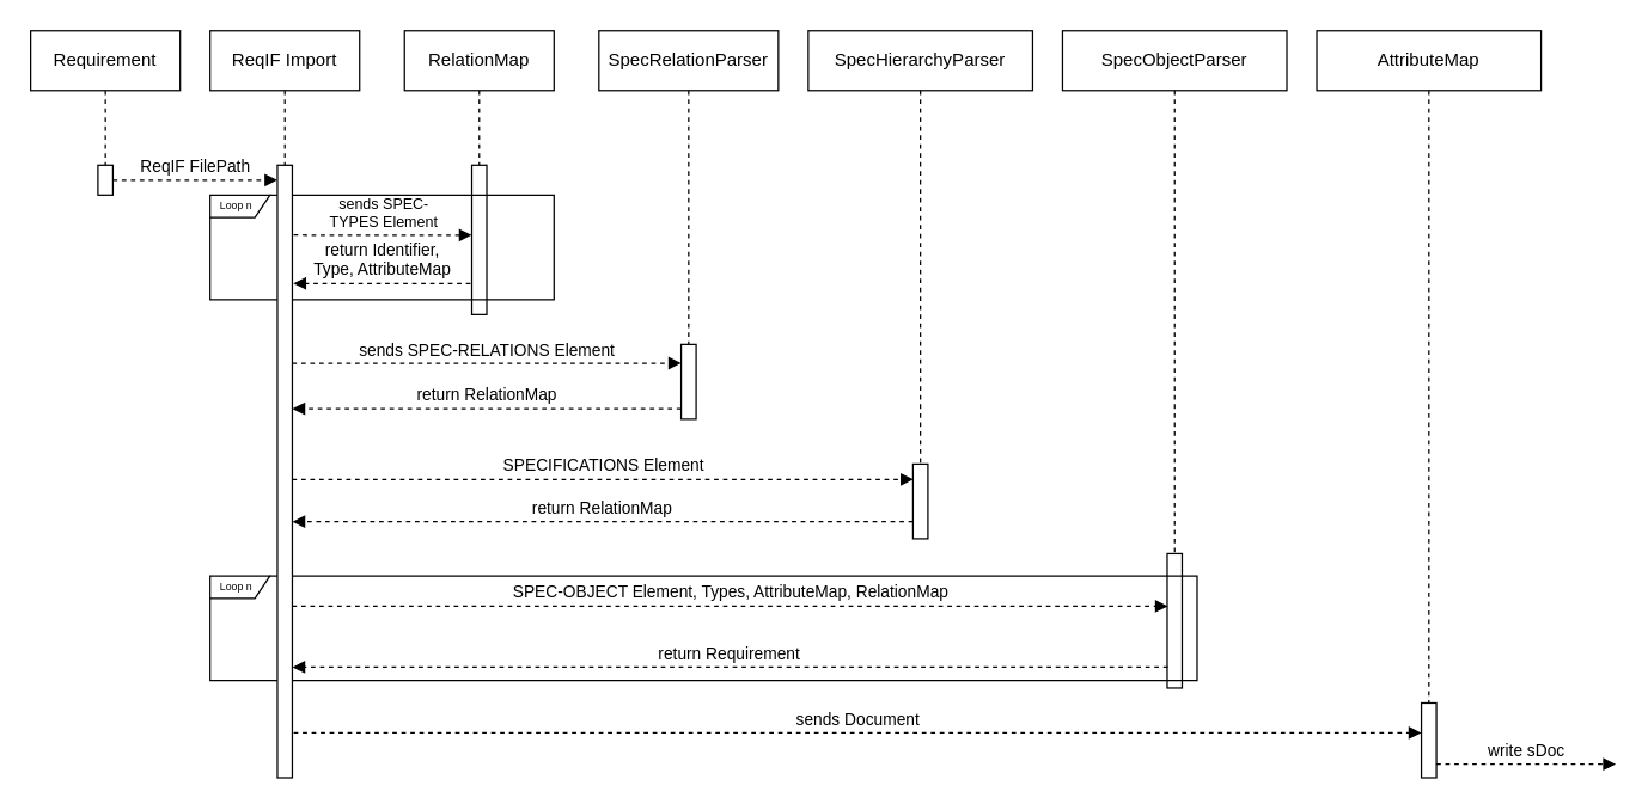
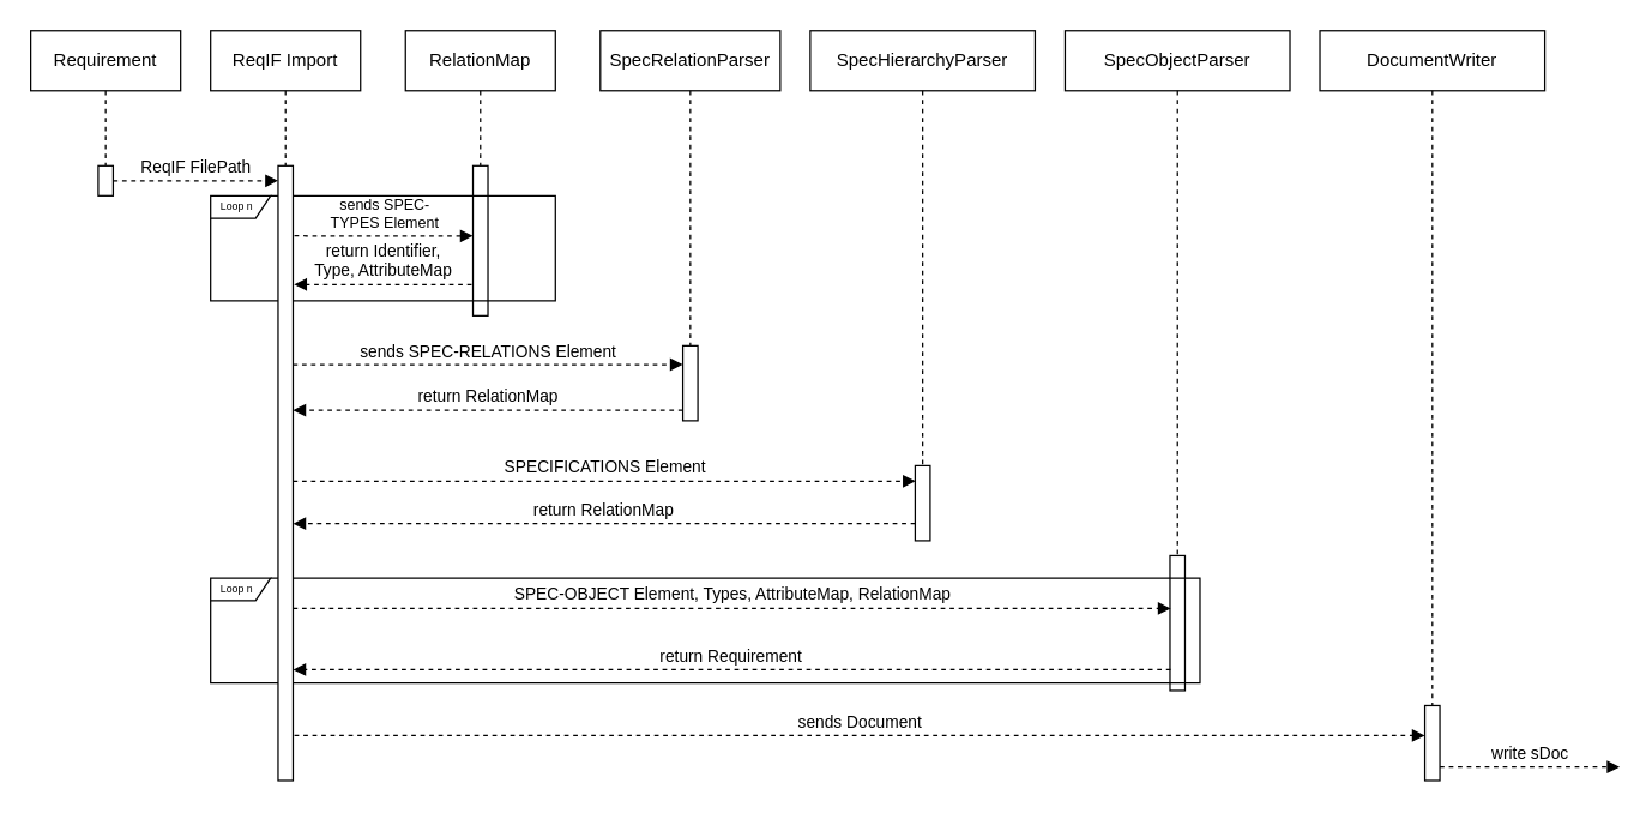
  <mxCell id="0" />
  <mxCell id="1" parent="0" />
  <mxCell id="2" value="&lt;div style=&quot;font-size: 7px&quot;&gt;&lt;font style=&quot;font-size: 7px&quot;&gt;Loop n&lt;/font&gt;&lt;/div&gt;" style="shape=umlFrame;whiteSpace=wrap;html=1;width=40;height=15;boundedLbl=1;verticalAlign=middle;align=left;spacingLeft=5;fillColor=none;" vertex="1" parent="1"><mxGeometry x="140" y="385" width="660" height="70" as="geometry" /></mxCell>
  <mxCell id="3" value="RelationMap" style="shape=umlLifeline;perimeter=lifelinePerimeter;whiteSpace=wrap;html=1;container=1;collapsible=0;recursiveResize=0;outlineConnect=0;" vertex="1" parent="1"><mxGeometry x="270" y="20" width="100" height="90" as="geometry" /></mxCell>
  <mxCell id="4" value="&lt;div style=&quot;font-size: 7px&quot;&gt;&lt;font style=&quot;font-size: 7px&quot;&gt;Loop n&lt;/font&gt;&lt;/div&gt;" style="shape=umlFrame;whiteSpace=wrap;html=1;width=40;height=15;boundedLbl=1;verticalAlign=middle;align=left;spacingLeft=5;fillColor=none;" vertex="1" parent="3"><mxGeometry x="-130" y="110" width="230" height="70" as="geometry" /></mxCell>
  <mxCell id="5" value="" style="html=1;points=[];perimeter=orthogonalPerimeter;fillColor=none;" vertex="1" parent="3"><mxGeometry x="45" y="90" width="10" height="100" as="geometry" /></mxCell>
  <mxCell id="6" value="SpecRelationParser" style="shape=umlLifeline;perimeter=lifelinePerimeter;whiteSpace=wrap;html=1;container=1;collapsible=0;recursiveResize=0;outlineConnect=0;" vertex="1" parent="1"><mxGeometry x="400" y="20" width="120" height="210" as="geometry" /></mxCell>
  <mxCell id="7" value="" style="html=1;points=[];perimeter=orthogonalPerimeter;fillColor=none;" vertex="1" parent="6"><mxGeometry x="55" y="210" width="10" height="50" as="geometry" /></mxCell>
  <mxCell id="8" value="SpecHierarchyParser" style="shape=umlLifeline;perimeter=lifelinePerimeter;whiteSpace=wrap;html=1;container=1;collapsible=0;recursiveResize=0;outlineConnect=0;" vertex="1" parent="1"><mxGeometry x="540" y="20" width="150" height="290" as="geometry" /></mxCell>
  <mxCell id="9" value="" style="html=1;points=[];perimeter=orthogonalPerimeter;fillColor=none;" vertex="1" parent="8"><mxGeometry x="70" y="290" width="10" height="50" as="geometry" /></mxCell>
  <mxCell id="10" value="&lt;div&gt;SpecObjectParser&lt;/div&gt;" style="shape=umlLifeline;perimeter=lifelinePerimeter;whiteSpace=wrap;html=1;container=1;collapsible=0;recursiveResize=0;outlineConnect=0;" vertex="1" parent="1"><mxGeometry x="710" y="20" width="150" height="350" as="geometry" /></mxCell>
  <mxCell id="11" value="" style="html=1;points=[];perimeter=orthogonalPerimeter;fillColor=none;" vertex="1" parent="10"><mxGeometry x="70" y="350" width="10" height="90" as="geometry" /></mxCell>
  <mxCell id="12" value="&lt;div&gt;Requirement&lt;/div&gt;" style="shape=umlLifeline;perimeter=lifelinePerimeter;whiteSpace=wrap;html=1;container=1;collapsible=0;recursiveResize=0;outlineConnect=0;" vertex="1" parent="1"><mxGeometry x="20" y="20" width="100" height="90" as="geometry" /></mxCell>
  <mxCell id="13" value="" style="html=1;points=[];perimeter=orthogonalPerimeter;fillColor=none;" vertex="1" parent="12"><mxGeometry x="45" y="90" width="10" height="20" as="geometry" /></mxCell>
  <mxCell id="14" value="&lt;div&gt;return Identifier,&lt;/div&gt;&lt;div&gt;Type, AttributeMap&lt;/div&gt;" style="html=1;verticalAlign=bottom;labelBackgroundColor=none;endArrow=block;endFill=1;rounded=0;dashed=1;strokeWidth=1;fillColor=none;exitX=-0.088;exitY=0.682;exitDx=0;exitDy=0;exitPerimeter=0;entryX=1.064;entryY=0.193;entryDx=0;entryDy=0;entryPerimeter=0;" edge="1" parent="1" target="28"><mxGeometry width="160" relative="1" as="geometry"><mxPoint x="314.12" y="189.2" as="sourcePoint" /><mxPoint x="200" y="189" as="targetPoint" /></mxGeometry></mxCell>
  <mxCell id="15" value="&lt;div style=&quot;font-size: 10px&quot;&gt;&lt;font style=&quot;font-size: 10px&quot;&gt;sends &lt;span style=&quot;color: rgb(0 , 0 , 0) ; font-weight: normal ; text-decoration: none ; font-family: &amp;#34;arial&amp;#34; ; font-style: normal&quot;&gt;SPEC-&lt;/span&gt;&lt;/font&gt;&lt;/div&gt;&lt;div style=&quot;font-size: 10px&quot;&gt;&lt;font style=&quot;font-size: 10px&quot;&gt;&lt;span style=&quot;color: rgb(0 , 0 , 0) ; font-weight: normal ; text-decoration: none ; font-family: &amp;#34;arial&amp;#34; ; font-style: normal&quot;&gt;TYPES Element&lt;/span&gt;&lt;/font&gt;&lt;/div&gt;" style="html=1;verticalAlign=bottom;labelBackgroundColor=none;endArrow=block;endFill=1;rounded=0;dashed=1;strokeWidth=1;fillColor=none;exitX=0.243;exitY=0.382;exitDx=0;exitDy=0;exitPerimeter=0;" edge="1" parent="1" source="4"><mxGeometry width="160" relative="1" as="geometry"><mxPoint x="200" y="157" as="sourcePoint" /><mxPoint x="315" y="156.76" as="targetPoint" /></mxGeometry></mxCell>
  <mxCell id="16" value="&lt;div&gt;&lt;font style=&quot;font-size: 11px&quot;&gt;sends &lt;span style=&quot;color: rgb(0 , 0 , 0) ; font-weight: normal ; text-decoration: none ; font-family: &amp;#34;arial&amp;#34; ; font-style: normal&quot;&gt;SPEC-RELATIONS Element&lt;/span&gt;&lt;/font&gt;&lt;/div&gt;" style="html=1;verticalAlign=bottom;labelBackgroundColor=none;endArrow=block;endFill=1;rounded=0;dashed=1;strokeWidth=1;fillColor=none;" edge="1" parent="1" source="28"><mxGeometry width="160" relative="1" as="geometry"><mxPoint x="210" y="243" as="sourcePoint" /><mxPoint x="455" y="242.52" as="targetPoint" /></mxGeometry></mxCell>
  <mxCell id="17" value="return RelationMap" style="html=1;verticalAlign=bottom;labelBackgroundColor=none;endArrow=block;endFill=1;rounded=0;dashed=1;strokeWidth=1;fillColor=none;" edge="1" parent="1" target="28"><mxGeometry width="160" relative="1" as="geometry"><mxPoint x="455" y="273" as="sourcePoint" /><mxPoint x="210" y="273" as="targetPoint" /></mxGeometry></mxCell>
  <mxCell id="18" value="&lt;font style=&quot;font-size: 11px&quot;&gt;&lt;span style=&quot;color: rgb(0 , 0 , 0) ; font-weight: normal ; text-decoration: none ; font-family: &amp;#34;arial&amp;#34; ; font-style: normal&quot;&gt;SPECIFICATIONS Element&lt;/span&gt;&lt;/font&gt;" style="html=1;verticalAlign=bottom;labelBackgroundColor=none;endArrow=block;endFill=1;rounded=0;dashed=1;strokeWidth=1;fillColor=none;entryX=0.033;entryY=0.206;entryDx=0;entryDy=0;entryPerimeter=0;" edge="1" parent="1" source="28" target="9"><mxGeometry width="160" relative="1" as="geometry"><mxPoint x="181.94" y="320" as="sourcePoint" /><mxPoint x="520" y="320" as="targetPoint" /></mxGeometry></mxCell>
  <mxCell id="19" value="return RelationMap" style="html=1;verticalAlign=bottom;labelBackgroundColor=none;endArrow=block;endFill=1;rounded=0;dashed=1;strokeWidth=1;fillColor=none;exitX=0;exitY=0.773;exitDx=0;exitDy=0;exitPerimeter=0;" edge="1" parent="1" source="9" target="28"><mxGeometry width="160" relative="1" as="geometry"><mxPoint x="460" y="350.48" as="sourcePoint" /><mxPoint x="180" y="350.48" as="targetPoint" /></mxGeometry></mxCell>
  <mxCell id="20" value="&lt;div&gt;ReqIF FilePath&lt;/div&gt;" style="html=1;verticalAlign=bottom;labelBackgroundColor=none;endArrow=block;endFill=1;rounded=0;dashed=1;strokeWidth=1;fillColor=none;" edge="1" parent="1" source="13" target="28"><mxGeometry width="160" relative="1" as="geometry"><mxPoint x="30" y="120" as="sourcePoint" /><mxPoint x="165" y="120" as="targetPoint" /></mxGeometry></mxCell>
  <mxCell id="21" value="&lt;font style=&quot;font-size: 11px&quot;&gt;&lt;span style=&quot;color: rgb(0 , 0 , 0) ; font-weight: normal ; text-decoration: none ; font-family: &amp;#34;arial&amp;#34; ; font-style: normal&quot;&gt;SPEC-OBJECT Element, Types, AttributeMap, RelationMap&lt;/span&gt;&lt;/font&gt;" style="html=1;verticalAlign=bottom;labelBackgroundColor=none;endArrow=block;endFill=1;rounded=0;dashed=1;strokeWidth=1;fillColor=none;entryX=0.05;entryY=0.235;entryDx=0;entryDy=0;entryPerimeter=0;" edge="1" parent="1"><mxGeometry width="160" relative="1" as="geometry"><mxPoint x="195" y="405.16" as="sourcePoint" /><mxPoint x="780.5" y="405.2" as="targetPoint" /></mxGeometry></mxCell>
  <mxCell id="22" value="&lt;div&gt;return Requirement&lt;/div&gt;" style="html=1;verticalAlign=bottom;labelBackgroundColor=none;endArrow=block;endFill=1;rounded=0;dashed=1;strokeWidth=1;fillColor=none;exitX=0.043;exitY=0.575;exitDx=0;exitDy=0;exitPerimeter=0;" edge="1" parent="1"><mxGeometry width="160" relative="1" as="geometry"><mxPoint x="780.43" y="446" as="sourcePoint" /><mxPoint x="195" y="446" as="targetPoint" /></mxGeometry></mxCell>
- <mxCell id="23" value="&lt;div&gt;AttributeMap&lt;/div&gt;" style="shape=umlLifeline;perimeter=lifelinePerimeter;whiteSpace=wrap;html=1;container=1;collapsible=0;recursiveResize=0;outlineConnect=0;" vertex="1" parent="1"><mxGeometry x="880" y="20" width="150" height="450" as="geometry" /></mxCell>
+ <mxCell id="23" value="&lt;div&gt;DocumentWriter&lt;/div&gt;" style="shape=umlLifeline;perimeter=lifelinePerimeter;whiteSpace=wrap;html=1;container=1;collapsible=0;recursiveResize=0;outlineConnect=0;" vertex="1" parent="1"><mxGeometry x="880" y="20" width="150" height="450" as="geometry" /></mxCell>
  <mxCell id="24" value="" style="html=1;points=[];perimeter=orthogonalPerimeter;fillColor=none;" vertex="1" parent="23"><mxGeometry x="70" y="450" width="10" height="50" as="geometry" /></mxCell>
  <mxCell id="25" value="sends Document " style="html=1;verticalAlign=bottom;labelBackgroundColor=none;endArrow=block;endFill=1;rounded=0;dashed=1;strokeWidth=1;fillColor=none;exitX=1.091;exitY=0.951;exitDx=0;exitDy=0;exitPerimeter=0;entryX=0;entryY=0.6;entryDx=0;entryDy=0;entryPerimeter=0;" edge="1" parent="1"><mxGeometry width="160" relative="1" as="geometry"><mxPoint x="195.91" y="489.91" as="sourcePoint" /><mxPoint x="950" y="490" as="targetPoint" /></mxGeometry></mxCell>
  <mxCell id="26" value="write sDoc" style="html=1;verticalAlign=bottom;labelBackgroundColor=none;endArrow=block;endFill=1;rounded=0;dashed=1;strokeWidth=1;fillColor=none;exitX=1.091;exitY=0.951;exitDx=0;exitDy=0;exitPerimeter=0;" edge="1" parent="1"><mxGeometry width="160" relative="1" as="geometry"><mxPoint x="960" y="511" as="sourcePoint" /><mxPoint x="1080" y="511" as="targetPoint" /></mxGeometry></mxCell>
  <mxCell id="27" value="&lt;div&gt;ReqIF Import&lt;/div&gt;" style="shape=umlLifeline;perimeter=lifelinePerimeter;whiteSpace=wrap;html=1;container=1;collapsible=0;recursiveResize=0;outlineConnect=0;" vertex="1" parent="1"><mxGeometry x="140" y="20" width="100" height="500" as="geometry" /></mxCell>
  <mxCell id="28" value="" style="html=1;points=[];perimeter=orthogonalPerimeter;" vertex="1" parent="27"><mxGeometry x="45" y="90" width="10" height="410" as="geometry" /></mxCell>
